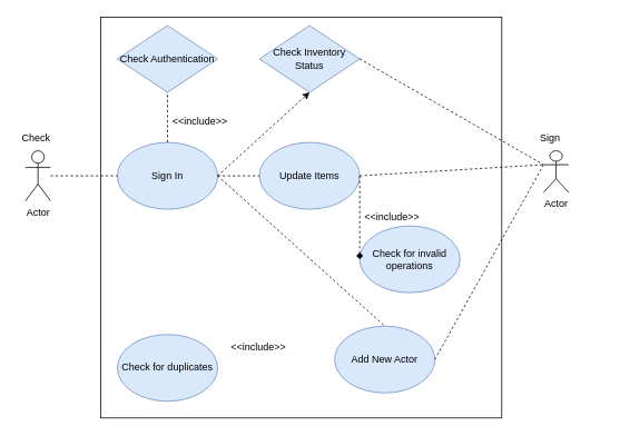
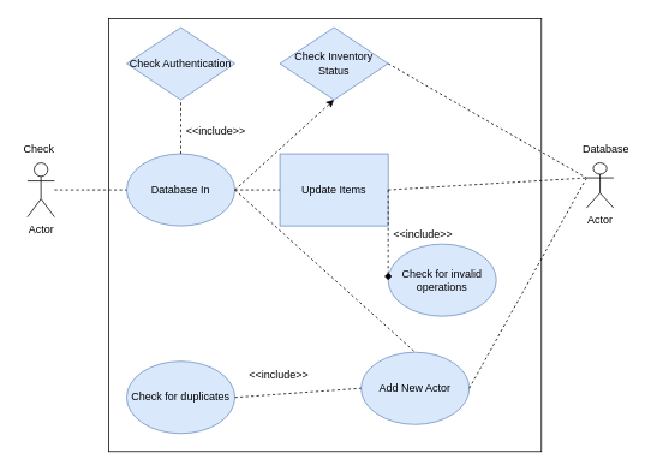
  <mxCell id="0" />
  <mxCell id="1" parent="0" />
  <mxCell id="2" value="Actor" style="shape=umlActor;verticalLabelPosition=bottom;verticalAlign=top;html=1;" vertex="1" parent="1"><mxGeometry x="30" y="180" width="30" height="60" as="geometry" /></mxCell>
  <mxCell id="3" value="" style="whiteSpace=wrap;html=1;aspect=fixed;direction=south;" vertex="1" parent="1"><mxGeometry x="120" y="20" width="480" height="480" as="geometry" /></mxCell>
  <mxCell id="4" value="Check" style="text;strokeColor=none;fillColor=none;align=left;verticalAlign=middle;spacingLeft=4;spacingRight=4;overflow=hidden;points=[[0,0.5],[1,0.5]];portConstraint=eastwest;rotatable=0;whiteSpace=wrap;html=1;" vertex="1" parent="1"><mxGeometry x="20" y="150" width="80" height="30" as="geometry" /></mxCell>
  <mxCell id="5" value="Check Inventory Status" style="rhombus;whiteSpace=wrap;html=1;fillColor=#dae8fc;strokeColor=#6c8ebf;" vertex="1" parent="1"><mxGeometry x="310" y="30" width="120" height="80" as="geometry" /></mxCell>
- <mxCell id="6" value="Update Items" style="ellipse;whiteSpace=wrap;html=1;fillColor=#dae8fc;strokeColor=#6c8ebf;" vertex="1" parent="1"><mxGeometry x="310" y="170" width="120" height="80" as="geometry" /></mxCell>
+ <mxCell id="6" value="Update Items" style="whiteSpace=wrap;html=1;fillColor=#dae8fc;strokeColor=#6c8ebf;rounded=0;" vertex="1" parent="1"><mxGeometry x="310" y="170" width="120" height="80" as="geometry" /></mxCell>
  <mxCell id="7" value="Add New Actor" style="ellipse;whiteSpace=wrap;html=1;fillColor=#dae8fc;strokeColor=#6c8ebf;" vertex="1" parent="1"><mxGeometry x="400" y="390" width="120" height="80" as="geometry" /></mxCell>
  <mxCell id="8" value="Actor" style="shape=umlActor;verticalLabelPosition=bottom;verticalAlign=top;html=1;" vertex="1" parent="1"><mxGeometry x="650" y="180" width="30" height="50" as="geometry" /></mxCell>
- <mxCell id="9" value="Sign" style="text;strokeColor=none;fillColor=none;align=left;verticalAlign=middle;spacingLeft=4;spacingRight=4;overflow=hidden;points=[[0,0.5],[1,0.5]];portConstraint=eastwest;rotatable=0;whiteSpace=wrap;html=1;" vertex="1" parent="1"><mxGeometry x="640" y="150" width="80" height="30" as="geometry" /></mxCell>
- <mxCell id="10" value="Sign In" style="ellipse;whiteSpace=wrap;html=1;fillColor=#dae8fc;strokeColor=#6c8ebf;" vertex="1" parent="1"><mxGeometry x="140" y="170" width="120" height="80" as="geometry" /></mxCell>
+ <mxCell id="9" value="Database" style="text;strokeColor=none;fillColor=none;align=left;verticalAlign=middle;spacingLeft=4;spacingRight=4;overflow=hidden;points=[[0,0.5],[1,0.5]];portConstraint=eastwest;rotatable=0;whiteSpace=wrap;html=1;" vertex="1" parent="1"><mxGeometry x="640" y="150" width="80" height="30" as="geometry" /></mxCell>
+ <mxCell id="10" value="Database In" style="ellipse;whiteSpace=wrap;html=1;fillColor=#dae8fc;strokeColor=#6c8ebf;" vertex="1" parent="1"><mxGeometry x="140" y="170" width="120" height="80" as="geometry" /></mxCell>
  <mxCell id="11" value="" style="endArrow=none;dashed=1;html=1;rounded=0;entryX=0;entryY=0.5;entryDx=0;entryDy=0;" edge="1" parent="1" source="2" target="10"><mxGeometry width="50" height="50" relative="1" as="geometry"><mxPoint x="90" y="170" as="sourcePoint" /><mxPoint x="140" y="120" as="targetPoint" /></mxGeometry></mxCell>
  <mxCell id="12" value="Check Authentication" style="rhombus;whiteSpace=wrap;html=1;fillColor=#dae8fc;strokeColor=#6c8ebf;" vertex="1" parent="1"><mxGeometry x="140" y="30" width="120" height="80" as="geometry" /></mxCell>
  <mxCell id="13" value="" style="endArrow=none;dashed=1;html=1;rounded=0;entryX=0.5;entryY=1;entryDx=0;entryDy=0;" edge="1" parent="1" target="12"><mxGeometry width="50" height="50" relative="1" as="geometry"><mxPoint x="200" y="170" as="sourcePoint" /><mxPoint x="250" y="120" as="targetPoint" /></mxGeometry></mxCell>
  <mxCell id="14" value="&amp;lt;&amp;lt;include&amp;gt;&amp;gt;" style="text;strokeColor=none;fillColor=none;align=left;verticalAlign=middle;spacingLeft=4;spacingRight=4;overflow=hidden;points=[[0,0.5],[1,0.5]];portConstraint=eastwest;rotatable=0;whiteSpace=wrap;html=1;" vertex="1" parent="1"><mxGeometry x="200" y="130" width="80" height="30" as="geometry" /></mxCell>
  <mxCell id="15" value="" style="endArrow=none;dashed=1;html=1;rounded=0;exitX=1;exitY=0.5;exitDx=0;exitDy=0;entryX=0;entryY=0.5;entryDx=0;entryDy=0;" edge="1" parent="1" source="10" target="6"><mxGeometry width="50" height="50" relative="1" as="geometry"><mxPoint x="290" y="190" as="sourcePoint" /><mxPoint x="340" y="140" as="targetPoint" /></mxGeometry></mxCell>
  <mxCell id="16" value="" style="endArrow=classic;dashed=1;html=1;rounded=0;exitX=1;exitY=0.5;exitDx=0;exitDy=0;entryX=0.5;entryY=1;entryDx=0;entryDy=0;" edge="1" parent="1" source="10" target="5"><mxGeometry width="50" height="50" relative="1" as="geometry"><mxPoint x="300" y="170" as="sourcePoint" /><mxPoint x="350" y="120" as="targetPoint" /></mxGeometry></mxCell>
  <mxCell id="17" value="" style="endArrow=none;dashed=1;html=1;rounded=0;exitX=1;exitY=0.5;exitDx=0;exitDy=0;entryX=0.5;entryY=0;entryDx=0;entryDy=0;" edge="1" parent="1" source="10" target="7"><mxGeometry width="50" height="50" relative="1" as="geometry"><mxPoint x="360" y="280" as="sourcePoint" /><mxPoint x="410" y="230" as="targetPoint" /></mxGeometry></mxCell>
  <mxCell id="18" value="Check for invalid operations" style="ellipse;whiteSpace=wrap;html=1;fillColor=#dae8fc;strokeColor=#6c8ebf;" vertex="1" parent="1"><mxGeometry x="430" y="270" width="120" height="80" as="geometry" /></mxCell>
  <mxCell id="19" value="Check for duplicates" style="ellipse;whiteSpace=wrap;html=1;fillColor=#dae8fc;strokeColor=#6c8ebf;" vertex="1" parent="1"><mxGeometry x="140" y="400" width="120" height="80" as="geometry" /></mxCell>
+ <mxCell id="20" value="" style="endArrow=none;dashed=1;html=1;rounded=0;entryX=0;entryY=0.5;entryDx=0;entryDy=0;exitX=1;exitY=0.5;exitDx=0;exitDy=0;" edge="1" parent="1" source="19" target="7"><mxGeometry width="50" height="50" relative="1" as="geometry"><mxPoint x="320" y="430" as="sourcePoint" /><mxPoint x="370" y="390" as="targetPoint" /></mxGeometry></mxCell>
  <mxCell id="21" value="&amp;lt;&amp;lt;include&amp;gt;&amp;gt;" style="text;strokeColor=none;fillColor=none;align=left;verticalAlign=middle;spacingLeft=4;spacingRight=4;overflow=hidden;points=[[0,0.5],[1,0.5]];portConstraint=eastwest;rotatable=0;whiteSpace=wrap;html=1;" vertex="1" parent="1"><mxGeometry x="270" y="400" width="80" height="30" as="geometry" /></mxCell>
  <mxCell id="22" value="" style="endArrow=none;dashed=1;html=1;rounded=0;exitX=1;exitY=0.5;exitDx=0;exitDy=0;entryX=0;entryY=0.333;entryDx=0;entryDy=0;entryPerimeter=0;" edge="1" parent="1" source="5" target="8"><mxGeometry width="50" height="50" relative="1" as="geometry"><mxPoint x="540" y="50" as="sourcePoint" /><mxPoint x="590" y="0" as="targetPoint" /></mxGeometry></mxCell>
  <mxCell id="23" value="" style="endArrow=diamond;dashed=1;html=1;rounded=0;exitX=1;exitY=0.5;exitDx=0;exitDy=0;entryX=0;entryY=0.5;entryDx=0;entryDy=0;" edge="1" parent="1" source="6" target="18"><mxGeometry width="50" height="50" relative="1" as="geometry"><mxPoint x="490" y="250" as="sourcePoint" /><mxPoint x="540" y="200" as="targetPoint" /></mxGeometry></mxCell>
  <mxCell id="24" value="&amp;lt;&amp;lt;include&amp;gt;&amp;gt;" style="text;strokeColor=none;fillColor=none;align=left;verticalAlign=middle;spacingLeft=4;spacingRight=4;overflow=hidden;points=[[0,0.5],[1,0.5]];portConstraint=eastwest;rotatable=0;whiteSpace=wrap;html=1;" vertex="1" parent="1"><mxGeometry x="430" y="245" width="80" height="30" as="geometry" /></mxCell>
  <mxCell id="25" value="" style="endArrow=none;dashed=1;html=1;rounded=0;entryX=0;entryY=0.333;entryDx=0;entryDy=0;entryPerimeter=0;exitX=1;exitY=0.5;exitDx=0;exitDy=0;" edge="1" parent="1" source="6" target="8"><mxGeometry width="50" height="50" relative="1" as="geometry"><mxPoint x="430" y="220" as="sourcePoint" /><mxPoint x="540" y="150" as="targetPoint" /></mxGeometry></mxCell>
  <mxCell id="26" value="" style="endArrow=none;dashed=1;html=1;rounded=0;entryX=0;entryY=0.333;entryDx=0;entryDy=0;entryPerimeter=0;exitX=1;exitY=0.5;exitDx=0;exitDy=0;" edge="1" parent="1" source="7" target="8"><mxGeometry width="50" height="50" relative="1" as="geometry"><mxPoint x="430" y="360" as="sourcePoint" /><mxPoint x="480" y="310" as="targetPoint" /></mxGeometry></mxCell>
